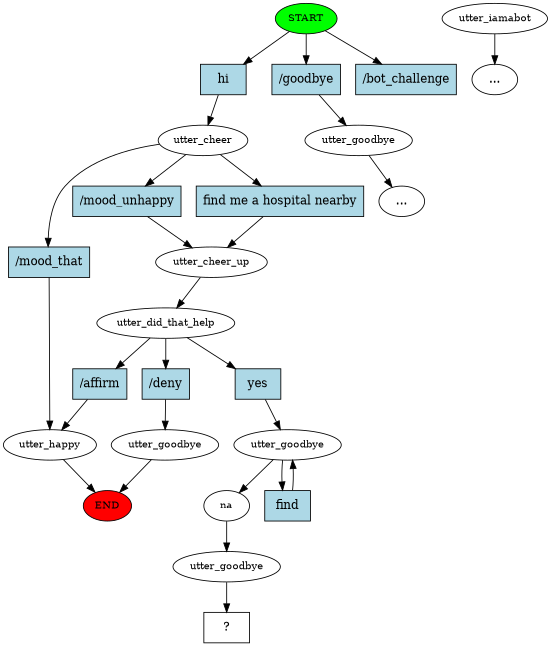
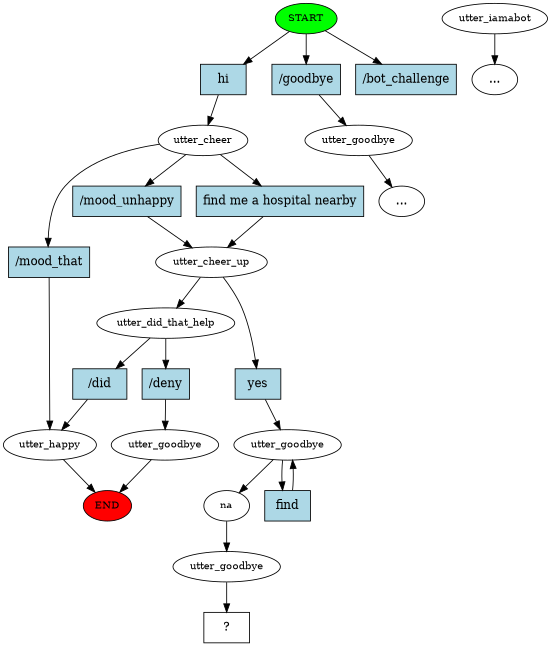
  digraph {
    n1 [fillcolor=green fontsize=12 label=START style=filled]
    n2 [fillcolor=lightblue label=hi shape=rect style=filled]
    n3 [fillcolor=lightblue label="/goodbye" shape=rect style=filled]
    n4 [fillcolor=lightblue label="/bot_challenge" shape=rect style=filled]
    n5 [fontsize=12 label=utter_cheer]
    n6 [fontsize=12 label=utter_goodbye]
    n7 [fillcolor=red fontsize=12 label=END style=filled]
    n8 [fillcolor=lightblue label="/mood_that" shape=rect style=filled]
    n9 [fillcolor=lightblue label="/mood_unhappy" shape=rect style=filled]
    n10 [fillcolor=lightblue label="find me a hospital nearby" shape=rect style=filled]
    n11 [fontsize=12 label=utter_happy]
    n12 [fontsize=12 label=utter_cheer_up]
    n13 [fontsize=12 label=utter_did_that_help]
-   n14 [fillcolor=lightblue label="/affirm" shape=rect style=filled]
+   n14 [fillcolor=lightblue label="/did" shape=rect style=filled]
    n15 [fillcolor=lightblue label="/deny" shape=rect style=filled]
    n16 [fillcolor=lightblue label=yes shape=rect style=filled]
    n17 [fontsize=12 label=utter_goodbye]
    n18 [fontsize=12 label=utter_goodbye]
    n19 [label="..."]
    n20 [fontsize=12 label=utter_iamabot]
    n21 [label="..."]
    n22 [fontsize=12 label=na]
    n23 [fillcolor=lightblue label=find shape=rect style=filled]
    n24 [fontsize=12 label=utter_goodbye]
    n25 [label="  ?  " shape=rect]
    n1 -> n2
    n1 -> n3
    n1 -> n4
    n2 -> n5
    n3 -> n6
    n5 -> n8
    n5 -> n9
    n5 -> n10
    n6 -> n19
    n8 -> n11
    n9 -> n12
    n10 -> n12
    n11 -> n7
    n12 -> n13
    n13 -> n14
    n13 -> n15
-   n13 -> n16
+   n12 -> n16
    n14 -> n11
    n15 -> n17
    n16 -> n18
    n17 -> n7
    n18 -> n22
    n18 -> n23
    n20 -> n21
    n22 -> n24
    n23 -> n18
    n24 -> n25
  }
